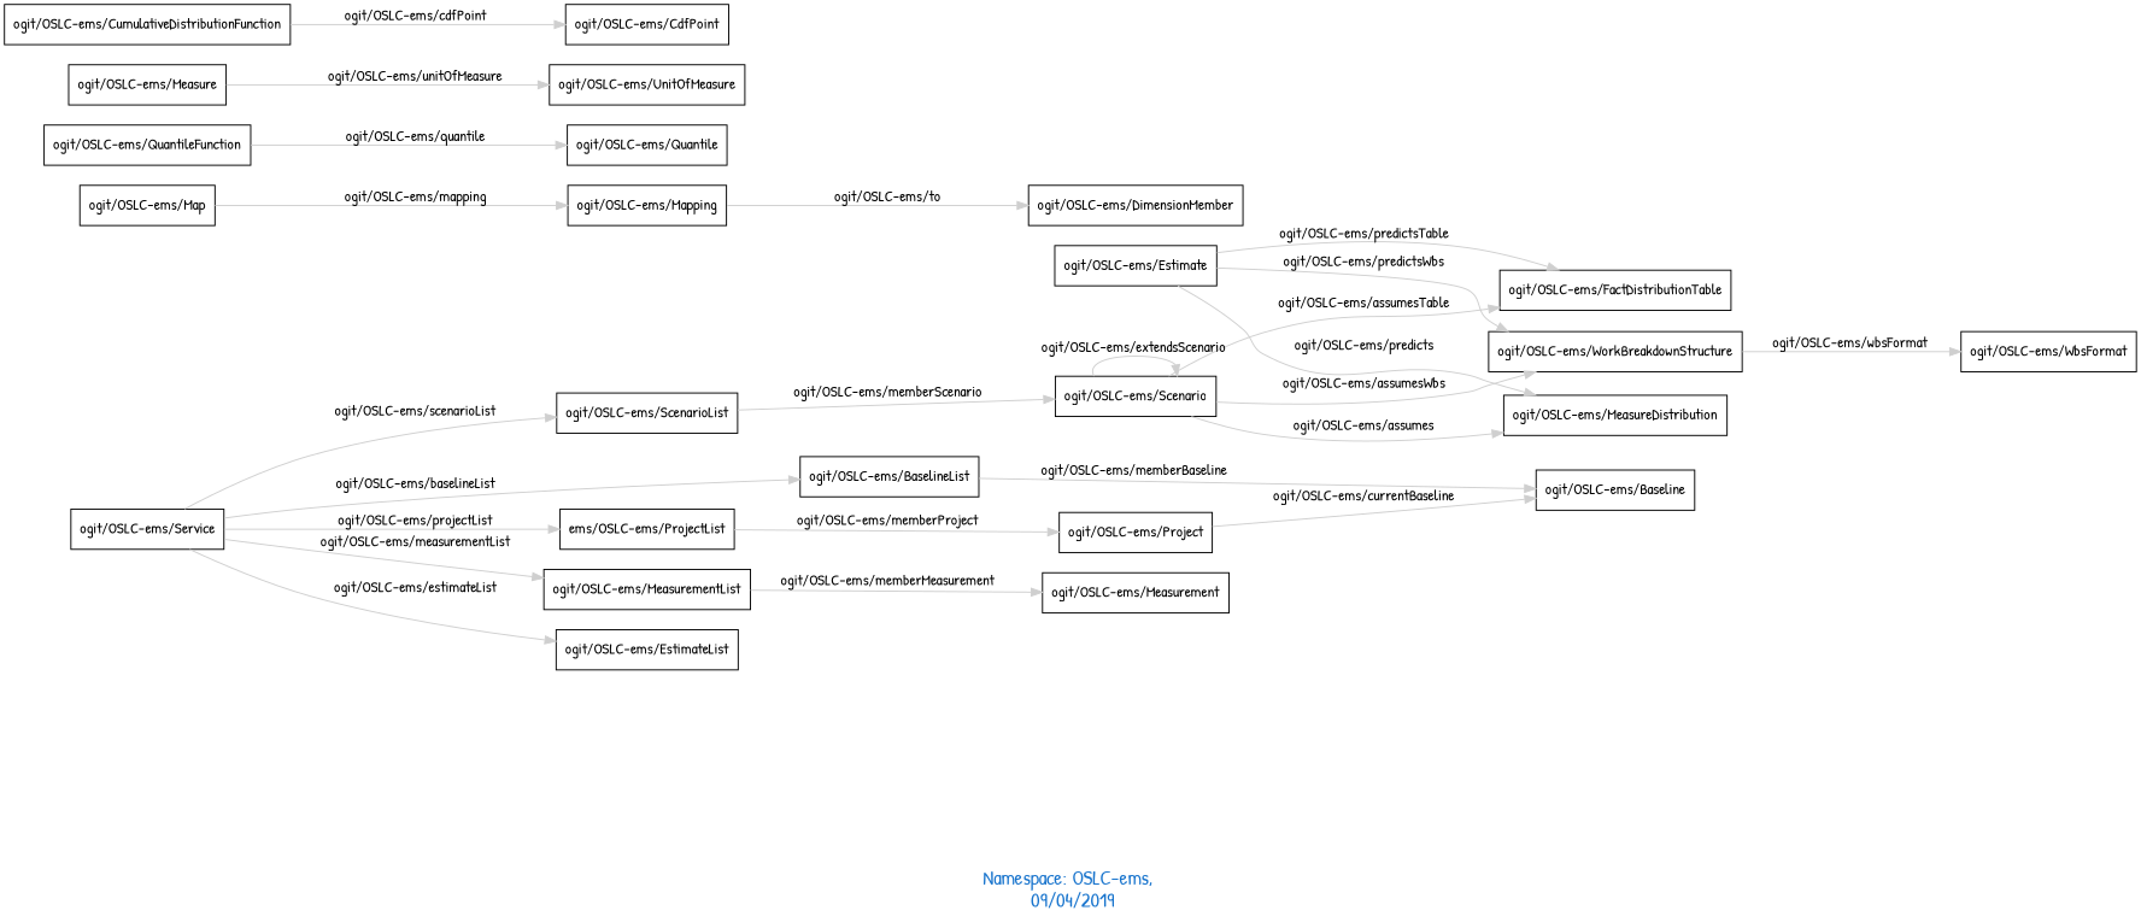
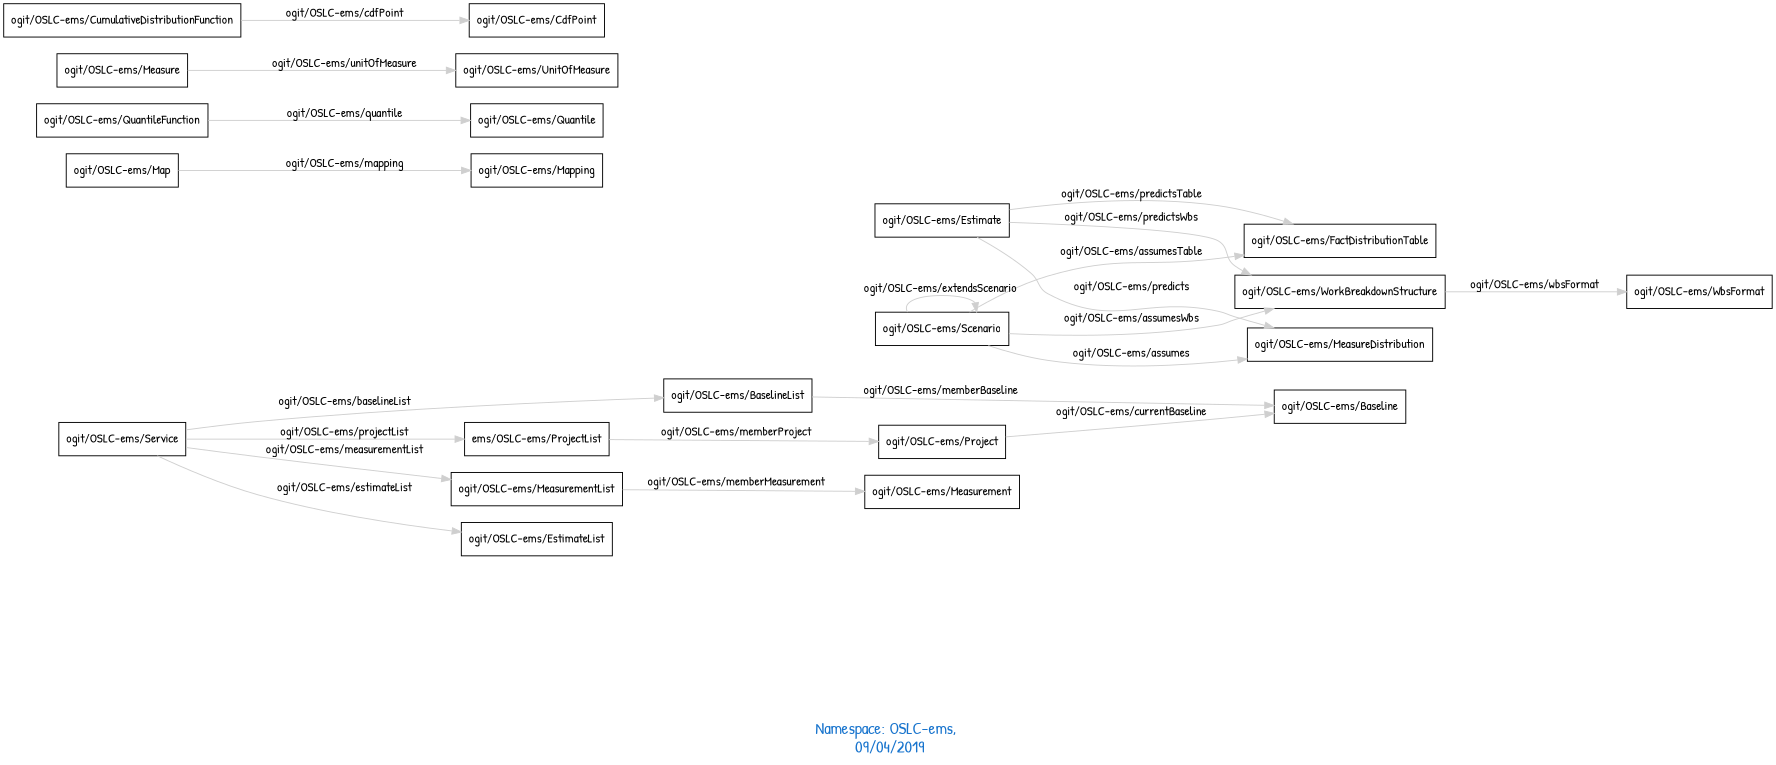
  digraph {
    fontcolor=dodgerblue3
    fontname="Patrick Hand"
    fontsize=18
    label="\n\n\nNamespace: OSLC-ems, \n 09/04/2019"
    rankdir=LR
    node [fontname="Patrick Hand" shape=polygon]
    edge [color=gray81 fontname="Patrick Hand"]
    "ogit/OSLC-ems/Estimate"
    "ogit/OSLC-ems/MeasureDistribution"
    "ogit/OSLC-ems/FactDistributionTable"
    "ogit/OSLC-ems/WorkBreakdownStructure"
    "ogit/OSLC-ems/WbsFormat"
    "ogit/OSLC-ems/Mapping"
-   "ogit/OSLC-ems/DimensionMember"
    n8 [label="ems/OSLC-ems/ProjectList"]
    "ogit/OSLC-ems/Service"
-   "ogit/OSLC-ems/ScenarioList"
    "ogit/OSLC-ems/BaselineList"
    "ogit/OSLC-ems/MeasurementList"
    "ogit/OSLC-ems/EstimateList"
    "ogit/OSLC-ems/Project"
    "ogit/OSLC-ems/Scenario"
    "ogit/OSLC-ems/Baseline"
    "ogit/OSLC-ems/Measurement"
    "ogit/OSLC-ems/QuantileFunction"
    "ogit/OSLC-ems/Quantile"
    "ogit/OSLC-ems/Measure"
    "ogit/OSLC-ems/UnitOfMeasure"
    "ogit/OSLC-ems/CumulativeDistributionFunction"
    "ogit/OSLC-ems/CdfPoint"
    "ogit/OSLC-ems/Map"
    "ogit/OSLC-ems/Estimate" -> "ogit/OSLC-ems/MeasureDistribution" [label="   ogit/OSLC-ems/predicts    "]
    "ogit/OSLC-ems/Estimate" -> "ogit/OSLC-ems/FactDistributionTable" [label="   ogit/OSLC-ems/predictsTable    "]
    "ogit/OSLC-ems/Estimate" -> "ogit/OSLC-ems/WorkBreakdownStructure" [label="   ogit/OSLC-ems/predictsWbs    "]
    "ogit/OSLC-ems/WorkBreakdownStructure" -> "ogit/OSLC-ems/WbsFormat" [label="   ogit/OSLC-ems/wbsFormat    "]
-   "ogit/OSLC-ems/Mapping" -> "ogit/OSLC-ems/DimensionMember" [label="   ogit/OSLC-ems/to    "]
    n8 -> "ogit/OSLC-ems/Project" [label="   ogit/OSLC-ems/memberProject    "]
    "ogit/OSLC-ems/Service" -> n8 [label="   ogit/OSLC-ems/projectList    "]
-   "ogit/OSLC-ems/Service" -> "ogit/OSLC-ems/ScenarioList" [label="   ogit/OSLC-ems/scenarioList    "]
    "ogit/OSLC-ems/Service" -> "ogit/OSLC-ems/BaselineList" [label="   ogit/OSLC-ems/baselineList    "]
    "ogit/OSLC-ems/Service" -> "ogit/OSLC-ems/MeasurementList" [label="   ogit/OSLC-ems/measurementList    "]
    "ogit/OSLC-ems/Service" -> "ogit/OSLC-ems/EstimateList" [label="   ogit/OSLC-ems/estimateList    "]
-   "ogit/OSLC-ems/ScenarioList" -> "ogit/OSLC-ems/Scenario" [label="   ogit/OSLC-ems/memberScenario    "]
    "ogit/OSLC-ems/BaselineList" -> "ogit/OSLC-ems/Baseline" [label="   ogit/OSLC-ems/memberBaseline    "]
    "ogit/OSLC-ems/MeasurementList" -> "ogit/OSLC-ems/Measurement" [label="   ogit/OSLC-ems/memberMeasurement    "]
    "ogit/OSLC-ems/Project" -> "ogit/OSLC-ems/Baseline" [label="   ogit/OSLC-ems/currentBaseline    "]
    "ogit/OSLC-ems/Scenario" -> "ogit/OSLC-ems/MeasureDistribution" [label="   ogit/OSLC-ems/assumes    "]
    "ogit/OSLC-ems/Scenario" -> "ogit/OSLC-ems/FactDistributionTable" [label="   ogit/OSLC-ems/assumesTable    "]
    "ogit/OSLC-ems/Scenario" -> "ogit/OSLC-ems/WorkBreakdownStructure" [label="   ogit/OSLC-ems/assumesWbs    "]
    "ogit/OSLC-ems/Scenario" -> "ogit/OSLC-ems/Scenario" [label="   ogit/OSLC-ems/extendsScenario    "]
    "ogit/OSLC-ems/QuantileFunction" -> "ogit/OSLC-ems/Quantile" [label="   ogit/OSLC-ems/quantile    "]
    "ogit/OSLC-ems/Measure" -> "ogit/OSLC-ems/UnitOfMeasure" [label="   ogit/OSLC-ems/unitOfMeasure    "]
    "ogit/OSLC-ems/CumulativeDistributionFunction" -> "ogit/OSLC-ems/CdfPoint" [label="   ogit/OSLC-ems/cdfPoint    "]
    "ogit/OSLC-ems/Map" -> "ogit/OSLC-ems/Mapping" [label="   ogit/OSLC-ems/mapping    "]
  }
